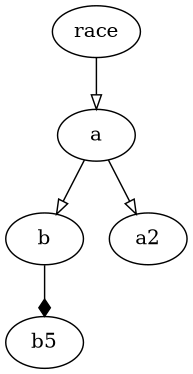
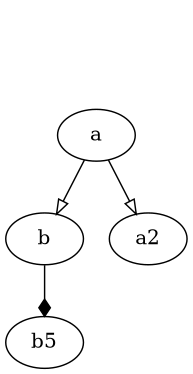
  digraph {
    edge [arrowhead=onormal]
-   race
    a
    b
    a2
    n5 [label=b5]
-   race -> a
    a -> b
    a -> a2
    b -> n5 [arrowhead=diamond]
  }
